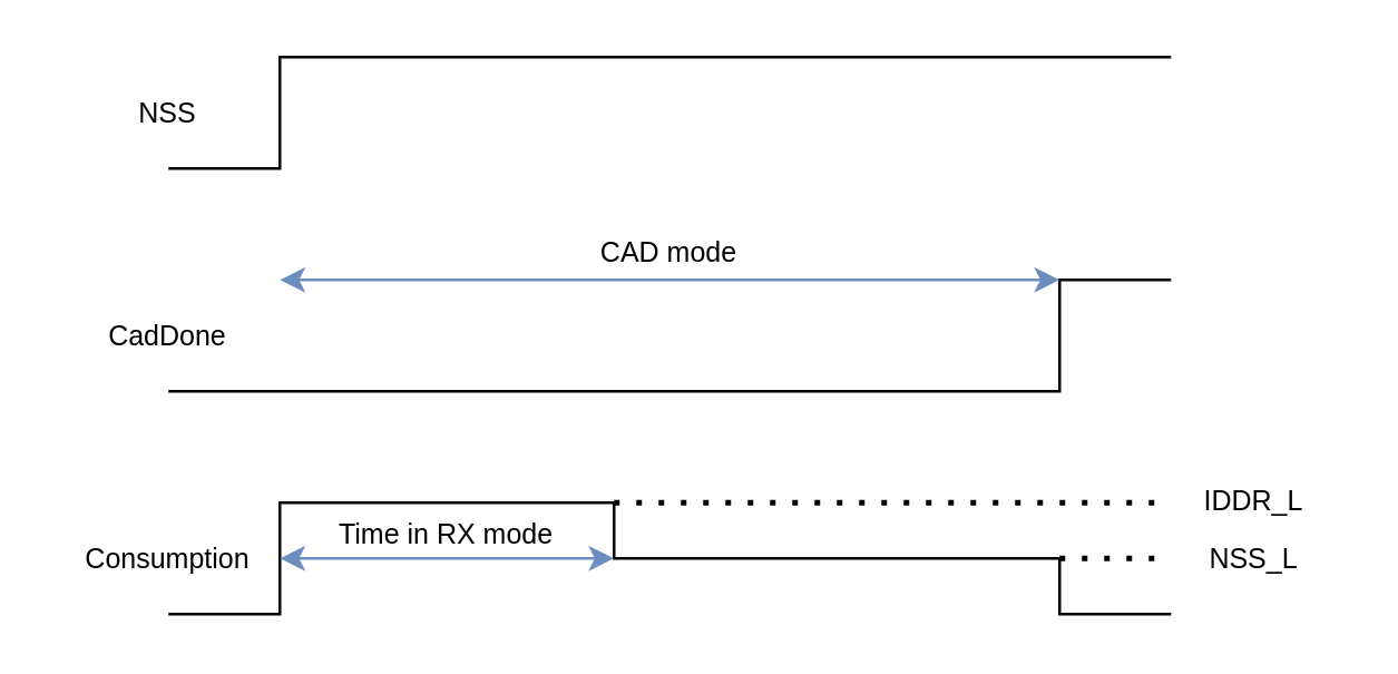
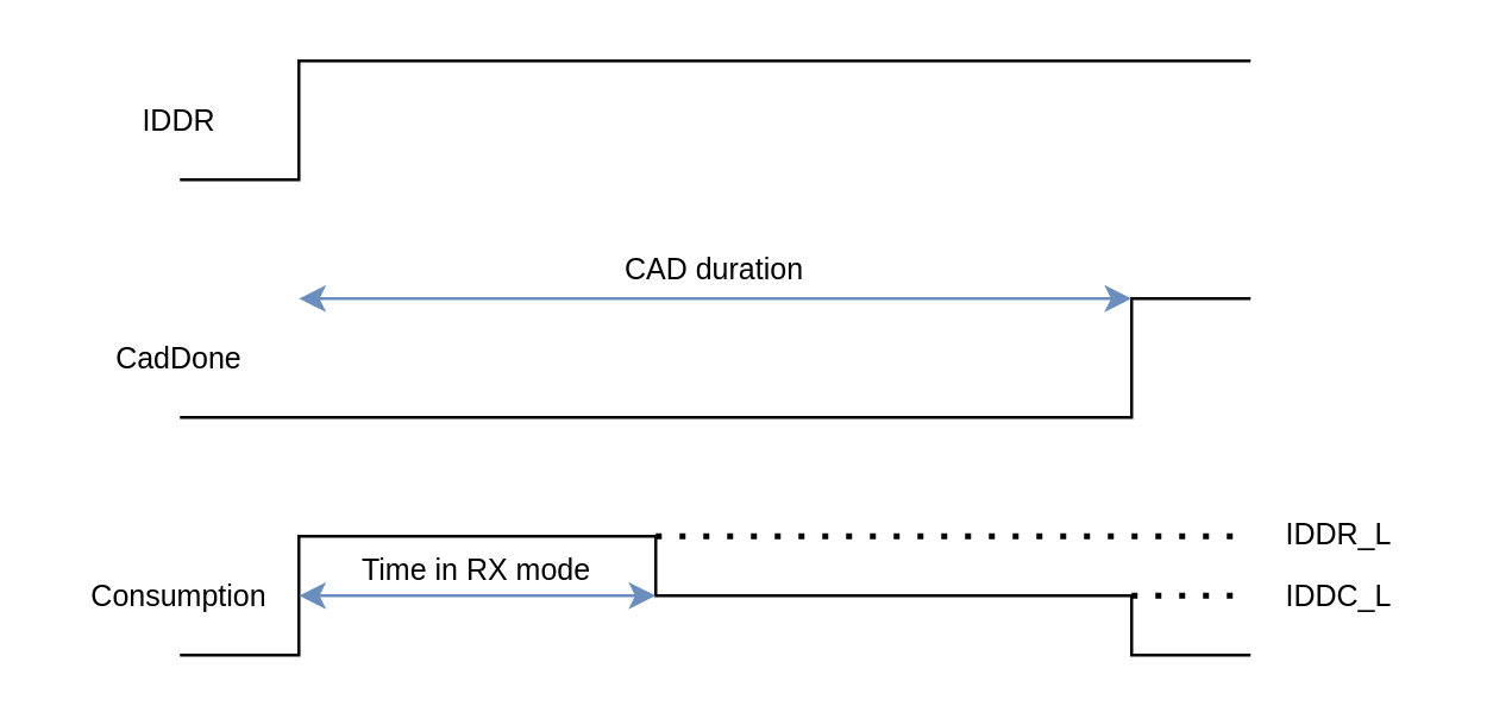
  <mxCell id="0" />
  <mxCell id="1" parent="0" />
  <mxCell id="2" value="" style="endArrow=none;html=1;rounded=0;" edge="1" parent="1"><mxGeometry width="50" height="50" relative="1" as="geometry"><mxPoint x="60" y="60" as="sourcePoint" /><mxPoint x="420" y="20" as="targetPoint" /><Array as="points"><mxPoint x="100" y="60" /><mxPoint x="100" y="20" /></Array></mxGeometry></mxCell>
  <mxCell id="3" value="" style="endArrow=none;html=1;rounded=0;" edge="1" parent="1"><mxGeometry width="50" height="50" relative="1" as="geometry"><mxPoint x="60" y="140" as="sourcePoint" /><mxPoint x="420" y="100" as="targetPoint" /><Array as="points"><mxPoint x="380" y="140" /><mxPoint x="380" y="100" /></Array></mxGeometry></mxCell>
  <mxCell id="4" value="" style="endArrow=none;html=1;rounded=0;" edge="1" parent="1"><mxGeometry width="50" height="50" relative="1" as="geometry"><mxPoint x="60" y="220" as="sourcePoint" /><mxPoint x="420" y="220" as="targetPoint" /><Array as="points"><mxPoint x="100" y="220" /><mxPoint x="100" y="180" /><mxPoint x="220" y="180" /><mxPoint x="220" y="200" /><mxPoint x="380" y="200" /><mxPoint x="380" y="220" /></Array></mxGeometry></mxCell>
  <mxCell id="5" value="" style="endArrow=none;dashed=1;html=1;dashPattern=1 3;strokeWidth=2;rounded=0;" edge="1" parent="1"><mxGeometry width="50" height="50" relative="1" as="geometry"><mxPoint x="380" y="200" as="sourcePoint" /><mxPoint x="420" y="200" as="targetPoint" /></mxGeometry></mxCell>
  <mxCell id="6" value="" style="endArrow=none;dashed=1;html=1;dashPattern=1 3;strokeWidth=2;rounded=0;" edge="1" parent="1"><mxGeometry width="50" height="50" relative="1" as="geometry"><mxPoint x="220" y="180" as="sourcePoint" /><mxPoint x="420" y="180" as="targetPoint" /></mxGeometry></mxCell>
  <mxCell id="7" value="&lt;font style=&quot;font-size: 10px;&quot;&gt;Consumption&lt;/font&gt;" style="text;html=1;strokeColor=none;fillColor=none;align=center;verticalAlign=middle;whiteSpace=wrap;rounded=0;" vertex="1" parent="1"><mxGeometry x="20" y="180" width="80" height="40" as="geometry" /></mxCell>
  <mxCell id="8" value="&lt;font style=&quot;font-size: 10px;&quot;&gt;CadDone&lt;/font&gt;" style="text;html=1;strokeColor=none;fillColor=none;align=center;verticalAlign=middle;whiteSpace=wrap;rounded=0;" vertex="1" parent="1"><mxGeometry x="20" y="100" width="80" height="40" as="geometry" /></mxCell>
- <mxCell id="9" value="&lt;font style=&quot;font-size: 10px;&quot;&gt;NSS&lt;/font&gt;" style="text;html=1;strokeColor=none;fillColor=none;align=center;verticalAlign=middle;whiteSpace=wrap;rounded=0;" vertex="1" parent="1"><mxGeometry x="20" y="20" width="80" height="40" as="geometry" /></mxCell>
+ <mxCell id="9" value="&lt;font style=&quot;font-size: 10px;&quot;&gt;IDDR&lt;/font&gt;" style="text;html=1;strokeColor=none;fillColor=none;align=center;verticalAlign=middle;whiteSpace=wrap;rounded=0;" vertex="1" parent="1"><mxGeometry x="20" y="20" width="80" height="40" as="geometry" /></mxCell>
  <mxCell id="10" value="" style="endArrow=classic;startArrow=classic;html=1;rounded=0;exitX=1;exitY=0;exitDx=0;exitDy=0;fillColor=#dae8fc;strokeColor=#6c8ebf;" edge="1" parent="1" source="8"><mxGeometry width="50" height="50" relative="1" as="geometry"><mxPoint x="330" y="150" as="sourcePoint" /><mxPoint x="380" y="100" as="targetPoint" /></mxGeometry></mxCell>
- <mxCell id="11" value="CAD mode" style="text;html=1;strokeColor=none;fillColor=none;align=center;verticalAlign=middle;whiteSpace=wrap;rounded=0;fontSize=10;" vertex="1" parent="1"><mxGeometry x="100" y="80" width="280" height="20" as="geometry" /></mxCell>
+ <mxCell id="11" value="CAD duration" style="text;html=1;strokeColor=none;fillColor=none;align=center;verticalAlign=middle;whiteSpace=wrap;rounded=0;fontSize=10;" vertex="1" parent="1"><mxGeometry x="100" y="80" width="280" height="20" as="geometry" /></mxCell>
  <mxCell id="12" value="" style="endArrow=classic;startArrow=classic;html=1;rounded=0;exitX=1;exitY=0.5;exitDx=0;exitDy=0;fillColor=#dae8fc;strokeColor=#6c8ebf;" edge="1" parent="1" source="7"><mxGeometry width="50" height="50" relative="1" as="geometry"><mxPoint x="170" y="250" as="sourcePoint" /><mxPoint x="220" y="200" as="targetPoint" /></mxGeometry></mxCell>
  <mxCell id="13" value="Time in RX mode" style="text;html=1;strokeColor=none;fillColor=none;align=center;verticalAlign=middle;whiteSpace=wrap;rounded=0;fontSize=10;" vertex="1" parent="1"><mxGeometry x="110" y="186" width="100" height="10" as="geometry" /></mxCell>
- <mxCell id="14" value="&lt;font style=&quot;font-size: 10px;&quot;&gt;NSS_L&lt;/font&gt;" style="text;html=1;strokeColor=none;fillColor=none;align=center;verticalAlign=middle;whiteSpace=wrap;rounded=0;" vertex="1" parent="1"><mxGeometry x="420" y="192.5" width="60" height="15" as="geometry" /></mxCell>
+ <mxCell id="14" value="&lt;font style=&quot;font-size: 10px;&quot;&gt;IDDC_L&lt;/font&gt;" style="text;html=1;strokeColor=none;fillColor=none;align=center;verticalAlign=middle;whiteSpace=wrap;rounded=0;" vertex="1" parent="1"><mxGeometry x="420" y="192.5" width="60" height="15" as="geometry" /></mxCell>
  <mxCell id="15" value="&lt;font style=&quot;font-size: 10px;&quot;&gt;IDDR_L&lt;/font&gt;" style="text;html=1;strokeColor=none;fillColor=none;align=center;verticalAlign=middle;whiteSpace=wrap;rounded=0;" vertex="1" parent="1"><mxGeometry x="420" y="171" width="60" height="15" as="geometry" /></mxCell>
